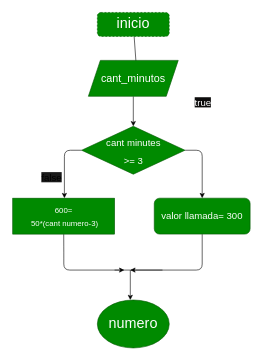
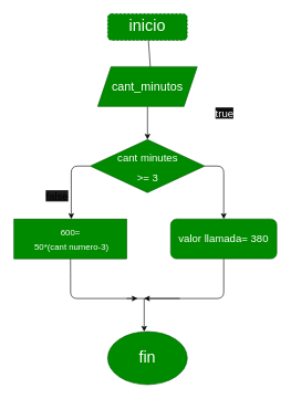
  <mxCell id="0" />
  <mxCell id="1" parent="0" />
  <mxCell id="2" style="edgeStyle=none;html=1;fontSize=18;" edge="1" parent="1" source="3"><mxGeometry relative="1" as="geometry"><mxPoint x="227" y="110" as="targetPoint" /></mxGeometry></mxCell>
  <mxCell id="3" value="&lt;p style=&quot;line-height: 190%;&quot;&gt;&lt;font style=&quot;font-size: 24px;&quot;&gt;inicio&lt;/font&gt;&lt;/p&gt;" style="rounded=1;whiteSpace=wrap;html=1;fillColor=#008a00;fontColor=#ffffff;strokeColor=#005700;dashed=1;" vertex="1" parent="1"><mxGeometry x="162" y="20" width="120" height="40" as="geometry" /></mxCell>
  <mxCell id="4" style="edgeStyle=none;html=1;exitX=0.5;exitY=1;exitDx=0;exitDy=0;fontSize=24;" edge="1" parent="1" source="5"><mxGeometry relative="1" as="geometry"><mxPoint x="222" y="210" as="targetPoint" /></mxGeometry></mxCell>
  <mxCell id="5" value="cant_minutos" style="shape=parallelogram;perimeter=parallelogramPerimeter;whiteSpace=wrap;html=1;fixedSize=1;fontSize=18;labelBackgroundColor=none;fillColor=#008a00;fontColor=#ffffff;strokeColor=#005700;" vertex="1" parent="1"><mxGeometry x="147" y="100" width="150" height="60" as="geometry" /></mxCell>
  <mxCell id="6" style="edgeStyle=none;html=1;fontSize=18;" edge="1" parent="1" source="8"><mxGeometry relative="1" as="geometry"><mxPoint x="107" y="330" as="targetPoint" /><Array as="points"><mxPoint x="107" y="250" /></Array></mxGeometry></mxCell>
  <mxCell id="7" style="edgeStyle=none;html=1;fontSize=18;startArrow=none;" edge="1" parent="1"><mxGeometry relative="1" as="geometry"><mxPoint x="337" y="330" as="targetPoint" /><mxPoint x="308.25" y="250" as="sourcePoint" /><Array as="points"><mxPoint x="337" y="250" /></Array></mxGeometry></mxCell>
  <mxCell id="8" value="&lt;font size=&quot;3&quot;&gt;cant minutes&lt;br&gt;&amp;gt;= 3&lt;br&gt;&lt;/font&gt;" style="rhombus;whiteSpace=wrap;html=1;fontSize=24;fillColor=#008a00;fontColor=#ffffff;strokeColor=#005700;" vertex="1" parent="1"><mxGeometry x="135.75" y="210" width="172.5" height="80" as="geometry" /></mxCell>
  <mxCell id="9" style="edgeStyle=none;html=1;fontSize=13;fontColor=#FFFFFF;" edge="1" parent="1" source="10"><mxGeometry relative="1" as="geometry"><mxPoint x="207" y="450" as="targetPoint" /><Array as="points"><mxPoint x="106" y="420" /><mxPoint x="106" y="450" /></Array></mxGeometry></mxCell>
  <mxCell id="10" value="&lt;span style=&quot;font-size: 13px;&quot;&gt;600=&lt;br&gt;&amp;nbsp;50*(cant numero-3)&lt;/span&gt;" style="rounded=0;whiteSpace=wrap;html=1;labelBackgroundColor=none;fontSize=18;fillColor=#008a00;fontColor=#ffffff;strokeColor=#005700;" vertex="1" parent="1"><mxGeometry x="20.75" y="330" width="170" height="60" as="geometry" /></mxCell>
  <mxCell id="11" style="edgeStyle=none;html=1;fontSize=13;fontColor=#FFFFFF;" edge="1" parent="1" source="12"><mxGeometry relative="1" as="geometry"><mxPoint x="217" y="450" as="targetPoint" /><Array as="points"><mxPoint x="337" y="450" /></Array></mxGeometry></mxCell>
- <mxCell id="12" value="valor llamada= 300" style="rounded=1;whiteSpace=wrap;html=1;labelBackgroundColor=none;fontSize=16;fillColor=#008a00;fontColor=#ffffff;strokeColor=#005700;" vertex="1" parent="1"><mxGeometry x="257" y="330" width="160" height="60" as="geometry" /></mxCell>
+ <mxCell id="12" value="valor llamada= 380" style="rounded=1;whiteSpace=wrap;html=1;labelBackgroundColor=none;fontSize=16;fillColor=#008a00;fontColor=#ffffff;strokeColor=#005700;" vertex="1" parent="1"><mxGeometry x="257" y="330" width="160" height="60" as="geometry" /></mxCell>
  <mxCell id="13" value="" style="edgeStyle=none;html=1;fontSize=18;endArrow=none;" edge="1" parent="1" source="8"><mxGeometry relative="1" as="geometry"><mxPoint x="308.25" y="250" as="targetPoint" /><mxPoint x="308.25" y="250" as="sourcePoint" /><Array as="points" /></mxGeometry></mxCell>
  <mxCell id="14" value="&lt;span style=&quot;background-color: rgb(13, 12, 12);&quot;&gt;true&lt;/span&gt;" style="text;html=1;strokeColor=none;fillColor=none;align=center;verticalAlign=middle;rounded=0;labelBackgroundColor=none;fontSize=16;fontColor=#FFFFFF;" vertex="1" parent="1"><mxGeometry x="308.25" y="155" width="60" height="30" as="geometry" /></mxCell>
  <mxCell id="15" value="&lt;span style=&quot;background-color: rgb(26, 26, 26);&quot;&gt;false&lt;/span&gt;" style="text;html=1;strokeColor=none;fillColor=none;align=center;verticalAlign=middle;whiteSpace=wrap;rounded=0;labelBackgroundColor=none;fontSize=16;" vertex="1" parent="1"><mxGeometry x="55.75" y="280" width="60" height="30" as="geometry" /></mxCell>
  <mxCell id="16" value="" style="endArrow=classic;html=1;fontSize=13;fontColor=#FFFFFF;" edge="1" parent="1"><mxGeometry width="50" height="50" relative="1" as="geometry"><mxPoint x="217" y="450" as="sourcePoint" /><mxPoint x="217" y="500" as="targetPoint" /></mxGeometry></mxCell>
  <mxCell id="17" value="" style="endArrow=none;html=1;fontSize=13;fontColor=#FFFFFF;" edge="1" parent="1"><mxGeometry width="50" height="50" relative="1" as="geometry"><mxPoint x="190.75" y="450" as="sourcePoint" /><mxPoint x="270.75" y="450" as="targetPoint" /><Array as="points" /></mxGeometry></mxCell>
- <mxCell id="18" value="&lt;font style=&quot;font-size: 24px;&quot;&gt;numero&lt;/font&gt;" style="ellipse;whiteSpace=wrap;html=1;labelBackgroundColor=none;fontSize=13;fontColor=#ffffff;fillColor=#008a00;strokeColor=#005700;" vertex="1" parent="1"><mxGeometry x="162" y="500" width="120" height="80" as="geometry" /></mxCell>
+ <mxCell id="18" value="&lt;font style=&quot;font-size: 24px;&quot;&gt;fin&lt;/font&gt;" style="ellipse;whiteSpace=wrap;html=1;labelBackgroundColor=none;fontSize=13;fontColor=#ffffff;fillColor=#008a00;strokeColor=#005700;" vertex="1" parent="1"><mxGeometry x="162" y="500" width="120" height="80" as="geometry" /></mxCell>
